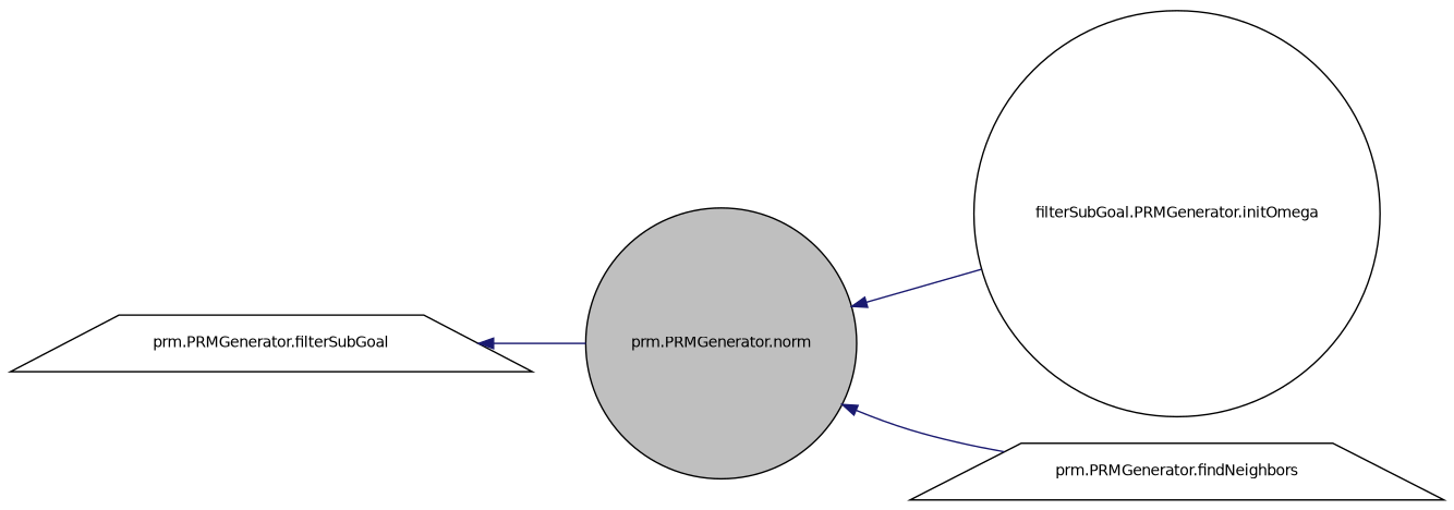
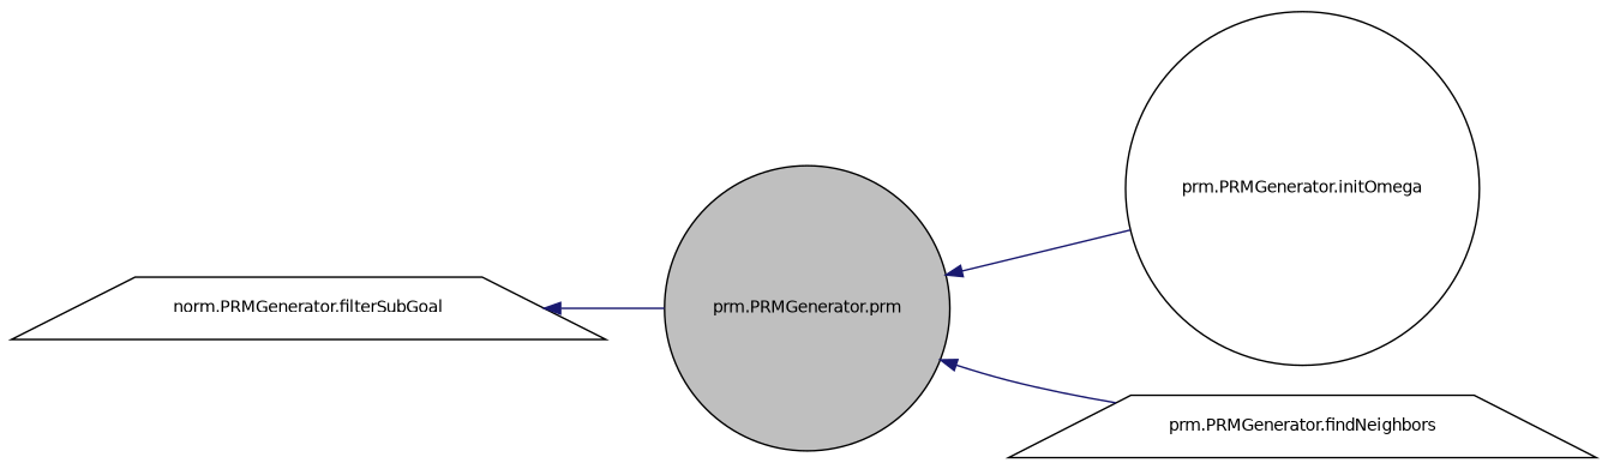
  digraph {
    fontname="DejaVu Sans"
    rankdir=LR
    node [color=black fillcolor=white fontname="DejaVu Sans" fontsize=10 shape=circle style=filled]
    edge [color=midnightblue dir=back fontname="DejaVu Sans" fontsize=10 labelfontname=Helvetica labelfontsize=10 style=solid]
-   n1 [fillcolor=grey75 fontcolor=black height=0.2 label="prm.PRMGenerator.norm" width=0.4]
-   n2 [height=0.2 label="filterSubGoal.PRMGenerator.initOmega" width=0.4]
+   n1 [fillcolor=grey75 fontcolor=black height=0.2 label="prm.PRMGenerator.prm" width=0.4]
+   n2 [height=0.2 label="prm.PRMGenerator.initOmega" width=0.4]
    n3 [height=0.2 label="prm.PRMGenerator.findNeighbors" shape=trapezium width=0.4]
-   n4 [height=0.2 label="prm.PRMGenerator.filterSubGoal" shape=trapezium width=0.4]
+   n4 [height=0.2 label="norm.PRMGenerator.filterSubGoal" shape=trapezium width=0.4]
    n1 -> n2
    n1 -> n3
    n4 -> n1
  }
